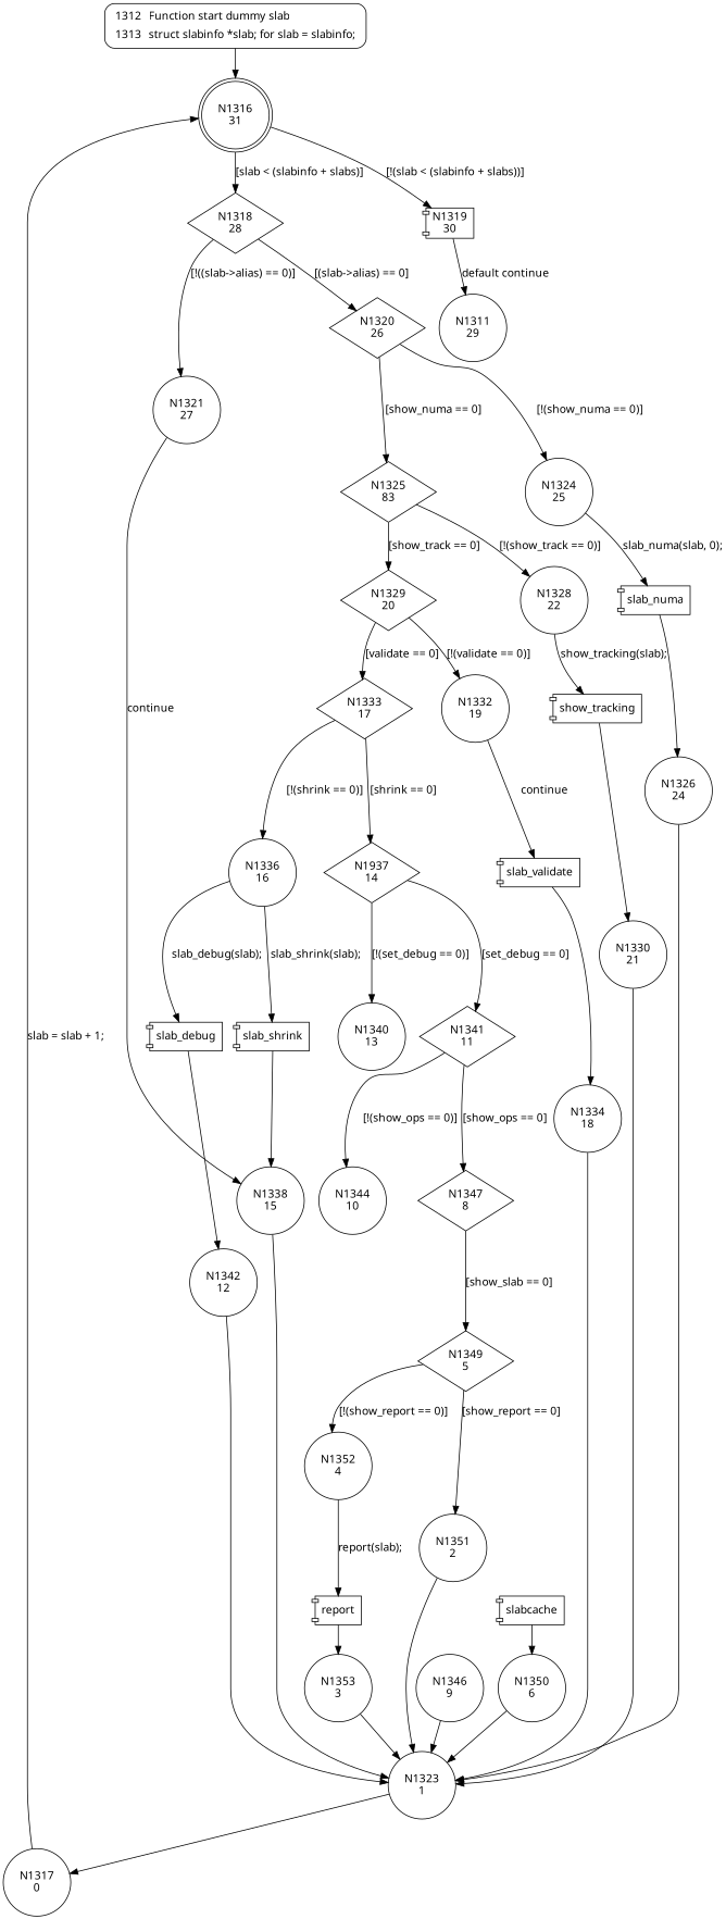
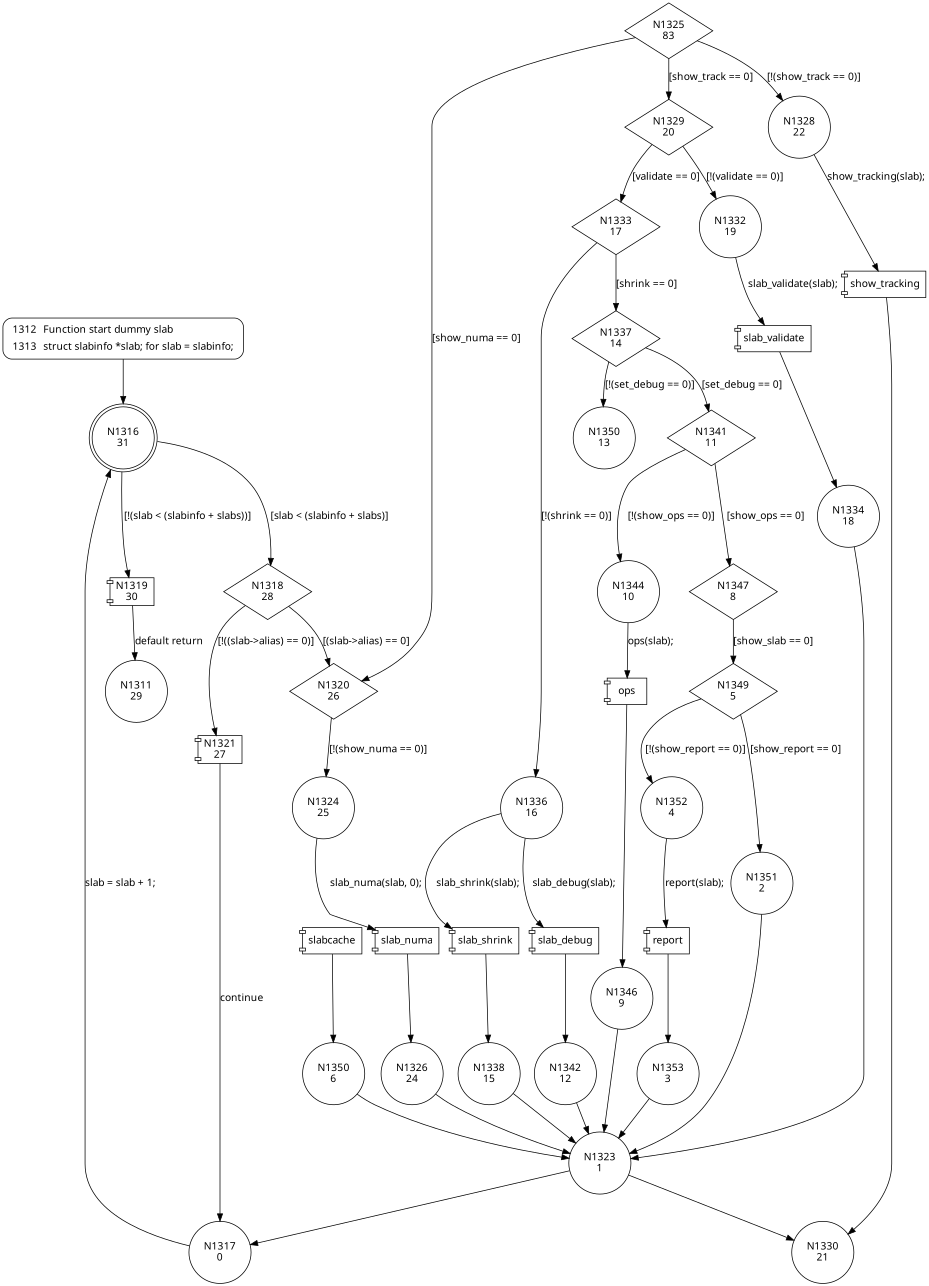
  digraph {
    fontname="Noto Sans"
    node [fontname="Noto Sans" shape=circle]
    edge [fontname="Noto Sans"]
    n1 [label="N1316\n31" shape=doublecircle]
    n2 [label="N1318\n28" shape=diamond]
    n3 [label="N1319\n30" shape=component]
    n4 [label="N1320\n26" shape=diamond]
-   n5 [label="N1321\n27"]
+   n5 [label="N1321\n27" shape=component]
    n6 [label="N1311\n29"]
    n7 [label="N1325\n83" shape=diamond]
    n8 [label="N1324\n25"]
    n9 [label="N1317\n0"]
    n10 [label="N1329\n20" shape=diamond]
    n11 [label="N1328\n22"]
    n12 [label=slab_numa shape=component]
    n13 [label="N1333\n17" shape=diamond]
    n14 [label="N1332\n19"]
    n15 [label=show_tracking shape=component]
    n16 [label="N1326\n24"]
    n17 [label="N1323\n1"]
-   n18 [label="N1937\n14" shape=diamond]
+   n18 [label="N1337\n14" shape=diamond]
    n19 [label="N1336\n16"]
    n20 [label=slab_validate shape=component]
    n21 [label="N1330\n21"]
    n22 [label="N1341\n11" shape=diamond]
-   n23 [label="N1340\n13"]
+   n23 [label="N1350\n13"]
    n24 [label=slab_shrink shape=component]
    n25 [label=slab_debug shape=component]
    n26 [label="N1334\n18"]
    n27 [label="N1347\n8" shape=diamond]
    n28 [label="N1344\n10"]
    n29 [label="N1338\n15"]
    n30 [label="N1349\n5" shape=diamond]
+   n31 [label=ops shape=component]
    n32 [label="N1342\n12"]
    n33 [label="N1351\n2"]
    n34 [label="N1352\n4"]
    n35 [label="N1346\n9"]
    n36 [label=report shape=component]
    n37 [label=slabcache shape=component]
    n38 [label="N1350\n6"]
    n39 [label="N1353\n3"]
    n40 [fillcolor=white label=<<table border="0" cellborder="0" cellpadding="3" bgcolor="white"><tr><td align="right">1312</td><td align="left">Function start dummy slab</td></tr><tr><td align="right">1313</td><td align="left">struct slabinfo *slab; for slab = slabinfo;</td></tr></table>> penwidth=1 shape=Mrecord style="filled,bold"]
    n1 -> n2 [label="[slab < (slabinfo + slabs)]"]
    n1 -> n3 [label="[!(slab < (slabinfo + slabs))]"]
    n2 -> n4 [label="[(slab->alias) == 0]"]
    n2 -> n5 [label="[!((slab->alias) == 0)]"]
-   n3 -> n6 [label="default continue"]
-   n4 -> n7 [label="[show_numa == 0]"]
+   n3 -> n6 [label="default return"]
+   n7 -> n4 [label="[show_numa == 0]"]
    n4 -> n8 [label="[!(show_numa == 0)]"]
-   n5 -> n29 [label=continue]
+   n5 -> n9 [label=continue]
    n7 -> n10 [label="[show_track == 0]"]
    n7 -> n11 [label="[!(show_track == 0)]"]
    n8 -> n12 [label="slab_numa(slab, 0);"]
    n9 -> n1 [label="slab = slab + 1;"]
    n10 -> n13 [label="[validate == 0]"]
    n10 -> n14 [label="[!(validate == 0)]"]
    n11 -> n15 [label="show_tracking(slab);"]
    n12 -> n16
    n13 -> n18 [label="[shrink == 0]"]
    n13 -> n19 [label="[!(shrink == 0)]"]
-   n14 -> n20 [label=continue]
+   n14 -> n20 [label="slab_validate(slab);"]
    n15 -> n21
    n16 -> n17
    n17 -> n9
    n18 -> n22 [label="[set_debug == 0]"]
    n18 -> n23 [label="[!(set_debug == 0)]"]
    n19 -> n24 [label="slab_shrink(slab);"]
    n19 -> n25 [label="slab_debug(slab);"]
    n20 -> n26
-   n21 -> n17
+   n17 -> n21
    n22 -> n27 [label="[show_ops == 0]"]
    n22 -> n28 [label="[!(show_ops == 0)]"]
    n24 -> n29
    n25 -> n32
    n26 -> n17
    n27 -> n30 [label="[show_slab == 0]"]
+   n28 -> n31 [label="ops(slab);"]
    n29 -> n17
    n30 -> n33 [label="[show_report == 0]"]
    n30 -> n34 [label="[!(show_report == 0)]"]
+   n31 -> n35
    n32 -> n17
    n33 -> n17
    n34 -> n36 [label="report(slab);"]
    n35 -> n17
    n36 -> n39
    n37 -> n38
    n38 -> n17
    n39 -> n17
    n40 -> n1
  }
